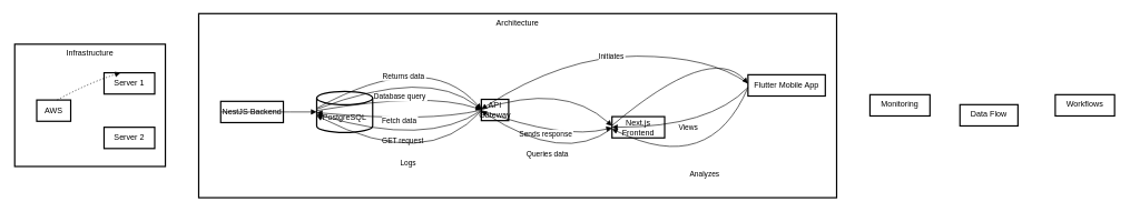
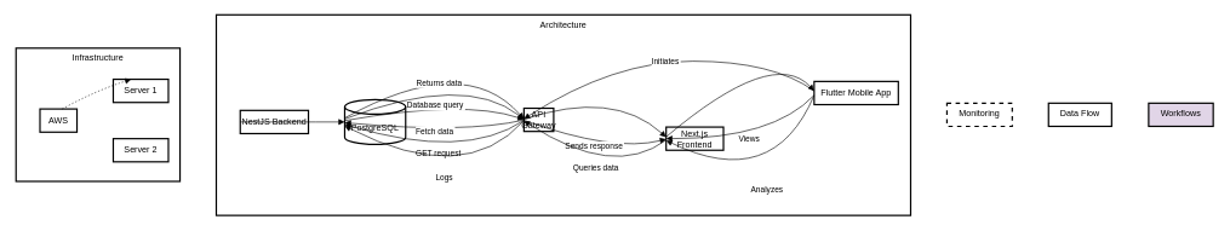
  <mxCell id="0" />
  <mxCell id="1" parent="0" />
  <mxCell id="2" value="Infrastructure" style="whiteSpace=wrap;strokeWidth=2;verticalAlign=top;" vertex="1" parent="1"><mxGeometry y="66" width="226" height="184" as="geometry" x="20" /></mxCell>
  <mxCell id="3" value="Server 1" style="whiteSpace=wrap;strokeWidth=2;" vertex="1" parent="2"><mxGeometry x="134" y="43" width="76" height="32" as="geometry" /></mxCell>
  <mxCell id="4" value="AWS" style="whiteSpace=wrap;strokeWidth=2;" vertex="1" parent="2"><mxGeometry x="33" y="84" width="51" height="32" as="geometry" /></mxCell>
  <mxCell id="5" value="Server 2" style="whiteSpace=wrap;strokeWidth=2;" vertex="1" parent="2"><mxGeometry x="134" y="125" width="76" height="32" as="geometry" /></mxCell>
  <mxCell id="6" value="" style="curved=1;dashed=1;dashPattern=2 3;startArrow=none;endArrow=block;exitX=0.885;exitY=-1.438;entryX=-0.002;entryY=-0.938;" edge="1" parent="2" source="4" target="3"><mxGeometry relative="1" as="geometry"><Array as="points"><mxPoint x="109" y="59" /></Array></mxGeometry></mxCell>
  <mxCell id="7" value="Architecture" style="whiteSpace=wrap;strokeWidth=2;verticalAlign=top;" vertex="1" parent="1"><mxGeometry x="296" width="957" height="277" as="geometry" y="20" /></mxCell>
  <mxCell id="8" value="PostgreSQL" style="shape=cylinder3;boundedLbl=1;backgroundOutline=1;size=10;strokeWidth=2;whiteSpace=wrap;" vertex="1" parent="7"><mxGeometry x="177" y="117" width="84" height="62" as="geometry" /></mxCell>
  <mxCell id="9" value="NestJS Backend" style="whiteSpace=wrap;strokeWidth=2;" vertex="1" parent="7"><mxGeometry x="33" y="132" width="94" height="32" as="geometry" /></mxCell>
  <mxCell id="10" value="API Gateway" style="whiteSpace=wrap;strokeWidth=2;" vertex="1" parent="7"><mxGeometry x="424" y="129" width="41" height="32" as="geometry" /></mxCell>
  <mxCell id="11" value="Next.js Frontend" style="whiteSpace=wrap;strokeWidth=2;" vertex="1" parent="7"><mxGeometry x="620" y="155" width="79" height="32" as="geometry" /></mxCell>
  <mxCell id="12" value="Flutter Mobile App" style="whiteSpace=wrap;strokeWidth=2;" vertex="1" parent="7"><mxGeometry x="824" y="92" width="116" height="32" as="geometry" /></mxCell>
  <mxCell id="13" value="" style="curved=1;startArrow=none;endArrow=block;exitX=-1.933;exitY=0.493;entryX=-3.283;entryY=0.496;" edge="1" parent="7" source="9" target="8"><mxGeometry relative="1" as="geometry"><Array as="points" /></mxGeometry></mxCell>
  <mxCell id="14" value="" style="curved=1;startArrow=none;endArrow=block;exitX=-2.314;exitY=-0.004;entryX=-6.662;entryY=0.0;" edge="1" parent="7" source="8" target="10"><mxGeometry relative="1" as="geometry"><Array as="points"><mxPoint x="342" y="51" /></Array></mxGeometry></mxCell>
  <mxCell id="15" value="" style="curved=1;startArrow=none;endArrow=block;exitX=-5.741;exitY=0.243;entryX=-3.357;entryY=-0.015;" edge="1" parent="7" source="10" target="11"><mxGeometry relative="1" as="geometry"><Array as="points"><mxPoint x="547" y="103" /></Array></mxGeometry></mxCell>
  <mxCell id="16" value="" style="curved=1;startArrow=none;endArrow=block;exitX=-2.834;exitY=-0.015;entryX=-2.125;entryY=0.0;" edge="1" parent="7" source="11" target="12"><mxGeometry relative="1" as="geometry"><Array as="points"><mxPoint x="767" y="44" /></Array></mxGeometry></mxCell>
  <mxCell id="17" value="Initiates" style="curved=1;startArrow=none;endArrow=block;exitX=-2.235;exitY=0.0;entryX=-5.744;entryY=0.0;" edge="1" parent="7" source="12" target="10"><mxGeometry relative="1" as="geometry"><Array as="points"><mxPoint x="767" y="64" /><mxPoint x="547" y="64" /></Array></mxGeometry></mxCell>
  <mxCell id="18" value="Fetch data" style="curved=1;startArrow=none;endArrow=block;exitX=-6.736;exitY=0.616;entryX=-2.287;entryY=0.582;" edge="1" parent="7" source="10" target="8"><mxGeometry relative="1" as="geometry"><Array as="points"><mxPoint x="342" y="164" /></Array></mxGeometry></mxCell>
  <mxCell id="19" value="Returns data" style="curved=1;startArrow=none;endArrow=block;exitX=-2.287;exitY=0.123;entryX=-6.736;entryY=0.091;" edge="1" parent="7" source="8" target="10"><mxGeometry relative="1" as="geometry"><Array as="points"><mxPoint x="342" y="80" /></Array></mxGeometry></mxCell>
  <mxCell id="20" value="Sends response" style="curved=1;startArrow=none;endArrow=block;exitX=-5.741;exitY=0.775;entryX=-3.489;entryY=0.677;" edge="1" parent="7" source="10" target="11"><mxGeometry relative="1" as="geometry"><Array as="points"><mxPoint x="547" y="190" /></Array></mxGeometry></mxCell>
  <mxCell id="21" value="GET request" style="curved=1;startArrow=none;endArrow=block;exitX=-6.736;exitY=0.848;entryX=-2.287;entryY=0.785;" edge="1" parent="7" source="10" target="8"><mxGeometry relative="1" as="geometry"><Array as="points"><mxPoint x="342" y="201" /></Array></mxGeometry></mxCell>
  <mxCell id="22" value="Database query" style="curved=1;startArrow=none;endArrow=block;exitX=-2.287;exitY=0.325;entryX=-6.736;entryY=0.322;" edge="1" parent="7" source="8" target="10"><mxGeometry relative="1" as="geometry"><Array as="points"><mxPoint x="342" y="117" /></Array></mxGeometry></mxCell>
  <mxCell id="23" value="Views" style="curved=1;startArrow=none;endArrow=block;exitX=-2.133;exitY=1.0;entryX=-2.489;entryY=0.485;" edge="1" parent="7" source="12" target="11"><mxGeometry relative="1" as="geometry"><Array as="points"><mxPoint x="767" y="171" /></Array></mxGeometry></mxCell>
  <mxCell id="24" value="Analyzes" style="curved=1;startArrow=none;endArrow=block;exitX=-1.994;exitY=1.0;entryX=-2.725;entryY=0.985;" edge="1" parent="7" source="12" target="11"><mxGeometry relative="1" as="geometry"><Array as="points"><mxPoint x="767" y="245" /></Array></mxGeometry></mxCell>
  <mxCell id="25" value="Queries data" style="curved=1;startArrow=none;endArrow=block;exitX=-3.431;exitY=0.985;entryX=-5.744;entryY=1.0;" edge="1" parent="7" source="11" target="10"><mxGeometry relative="1" as="geometry"><Array as="points"><mxPoint x="547" y="227" /></Array></mxGeometry></mxCell>
  <mxCell id="26" value="Logs" style="curved=1;startArrow=none;endArrow=block;exitX=-6.668;exitY=1.0;entryX=-2.287;entryY=0.987;" edge="1" parent="7" source="10" target="8"><mxGeometry relative="1" as="geometry"><Array as="points"><mxPoint x="342" y="238" /></Array></mxGeometry></mxCell>
- <mxCell id="27" value="Monitoring" style="whiteSpace=wrap;strokeWidth=2;verticalAlign=top;" vertex="1" parent="1"><mxGeometry x="1303" y="142" width="90" height="32" as="geometry" /></mxCell>
- <mxCell id="28" value="Data Flow" style="whiteSpace=wrap;strokeWidth=2;verticalAlign=top;" vertex="1" parent="1"><mxGeometry x="1438" y="157" width="87" height="32" as="geometry" /></mxCell>
- <mxCell id="29" value="Workflows" style="whiteSpace=wrap;strokeWidth=2;verticalAlign=top;" vertex="1" parent="1"><mxGeometry x="1581" y="142" width="89" height="32" as="geometry" /></mxCell>
+ <mxCell id="27" value="Monitoring" style="whiteSpace=wrap;strokeWidth=2;verticalAlign=top;dashed=1;" vertex="1" parent="1"><mxGeometry x="1303" y="142" width="90" height="32" as="geometry" /></mxCell>
+ <mxCell id="28" value="Data Flow" style="whiteSpace=wrap;strokeWidth=2;verticalAlign=top;" vertex="1" parent="1"><mxGeometry x="1443" y="142" width="87" height="32" as="geometry" /></mxCell>
+ <mxCell id="29" value="Workflows" style="whiteSpace=wrap;strokeWidth=2;verticalAlign=top;fillColor=#e1d5e7;" vertex="1" parent="1"><mxGeometry x="1581" y="142" width="89" height="32" as="geometry" /></mxCell>
